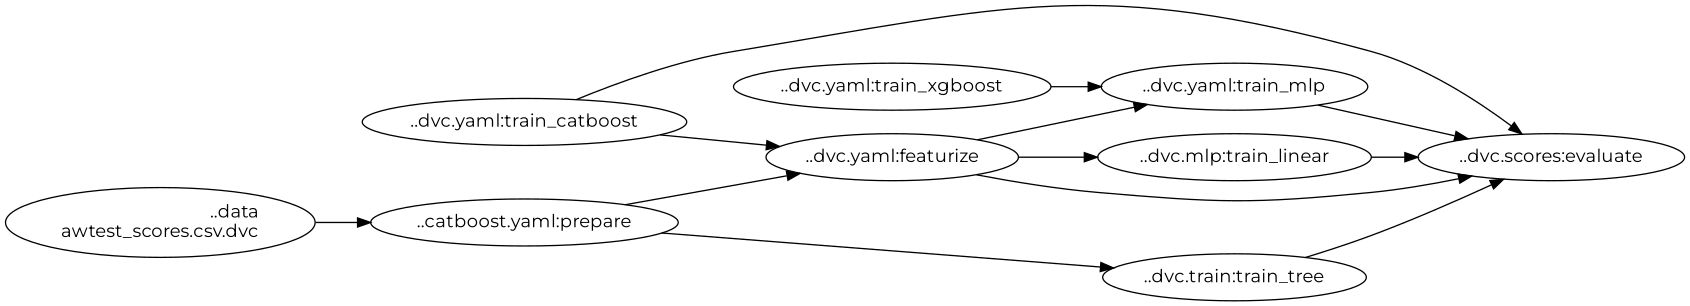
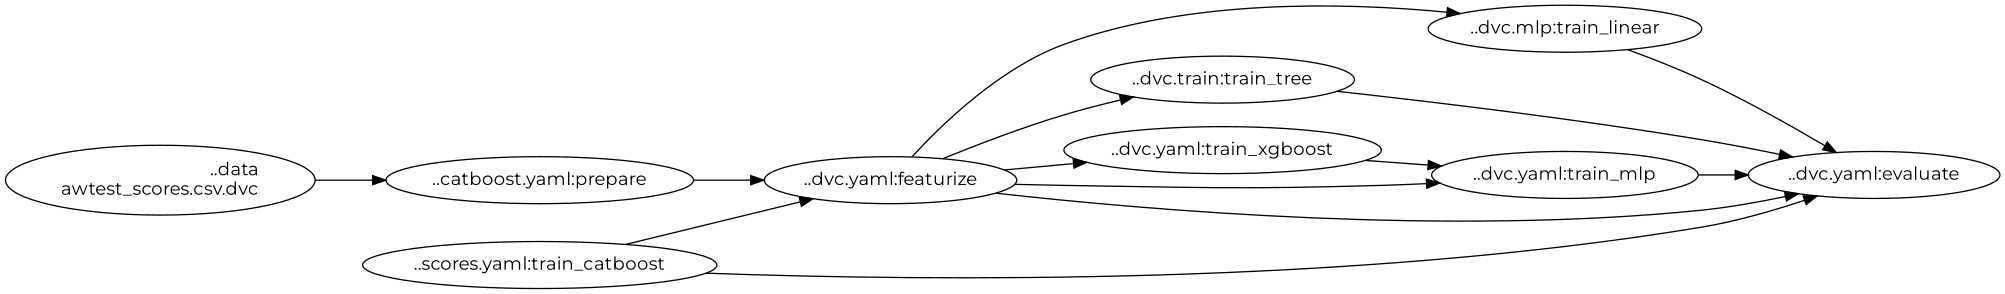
  strict digraph {
    fontname=Montserrat
    rankdir=LR
    node [fontname=Montserrat]
    edge [fontname=Montserrat]
    n1 [label="..catboost.yaml:prepare"]
    "..\dvc.yaml:featurize"
    n3 [label="..dvc.mlp:train_linear"]
    n4 [label="..dvc.train:train_tree"]
    "..\dvc.yaml:train_xgboost"
    "..\dvc.yaml:train_mlp"
-   "..\dvc.yaml:evaluate" [label="..dvc.scores:evaluate"]
-   "..\dvc.yaml:train_catboost"
+   "..\dvc.yaml:evaluate"
+   "..\dvc.yaml:train_catboost" [label="..scores.yaml:train_catboost"]
    "..\data\raw\test_scores.csv.dvc"
    n1 -> "..\dvc.yaml:featurize"
    "..\dvc.yaml:featurize" -> n3
-   n1 -> n4
+   "..\dvc.yaml:featurize" -> n4
+   "..\dvc.yaml:featurize" -> "..\dvc.yaml:train_xgboost"
    "..\dvc.yaml:featurize" -> "..\dvc.yaml:train_mlp"
    "..\dvc.yaml:featurize" -> "..\dvc.yaml:evaluate"
    n3 -> "..\dvc.yaml:evaluate"
    n4 -> "..\dvc.yaml:evaluate"
    "..\dvc.yaml:train_xgboost" -> "..\dvc.yaml:train_mlp"
    "..\dvc.yaml:train_mlp" -> "..\dvc.yaml:evaluate"
    "..\dvc.yaml:train_catboost" -> "..\dvc.yaml:featurize"
    "..\dvc.yaml:train_catboost" -> "..\dvc.yaml:evaluate"
    "..\data\raw\test_scores.csv.dvc" -> n1
  }
